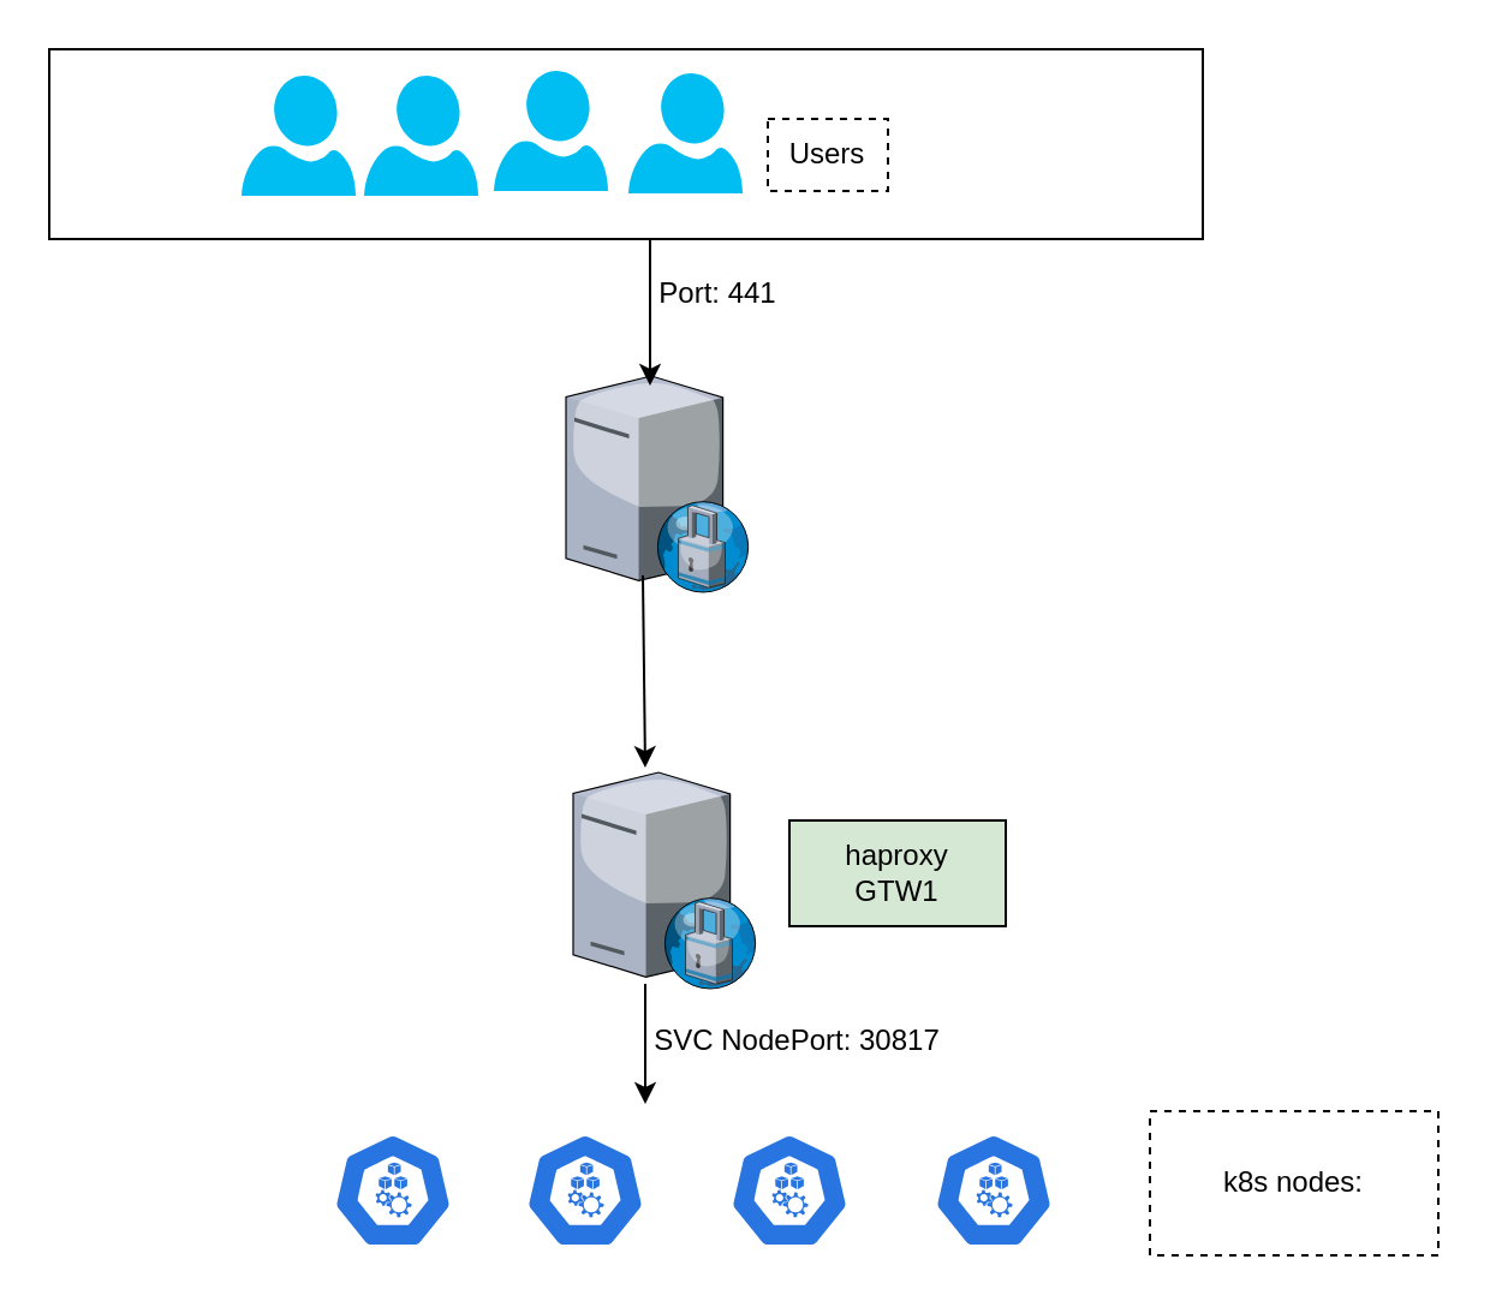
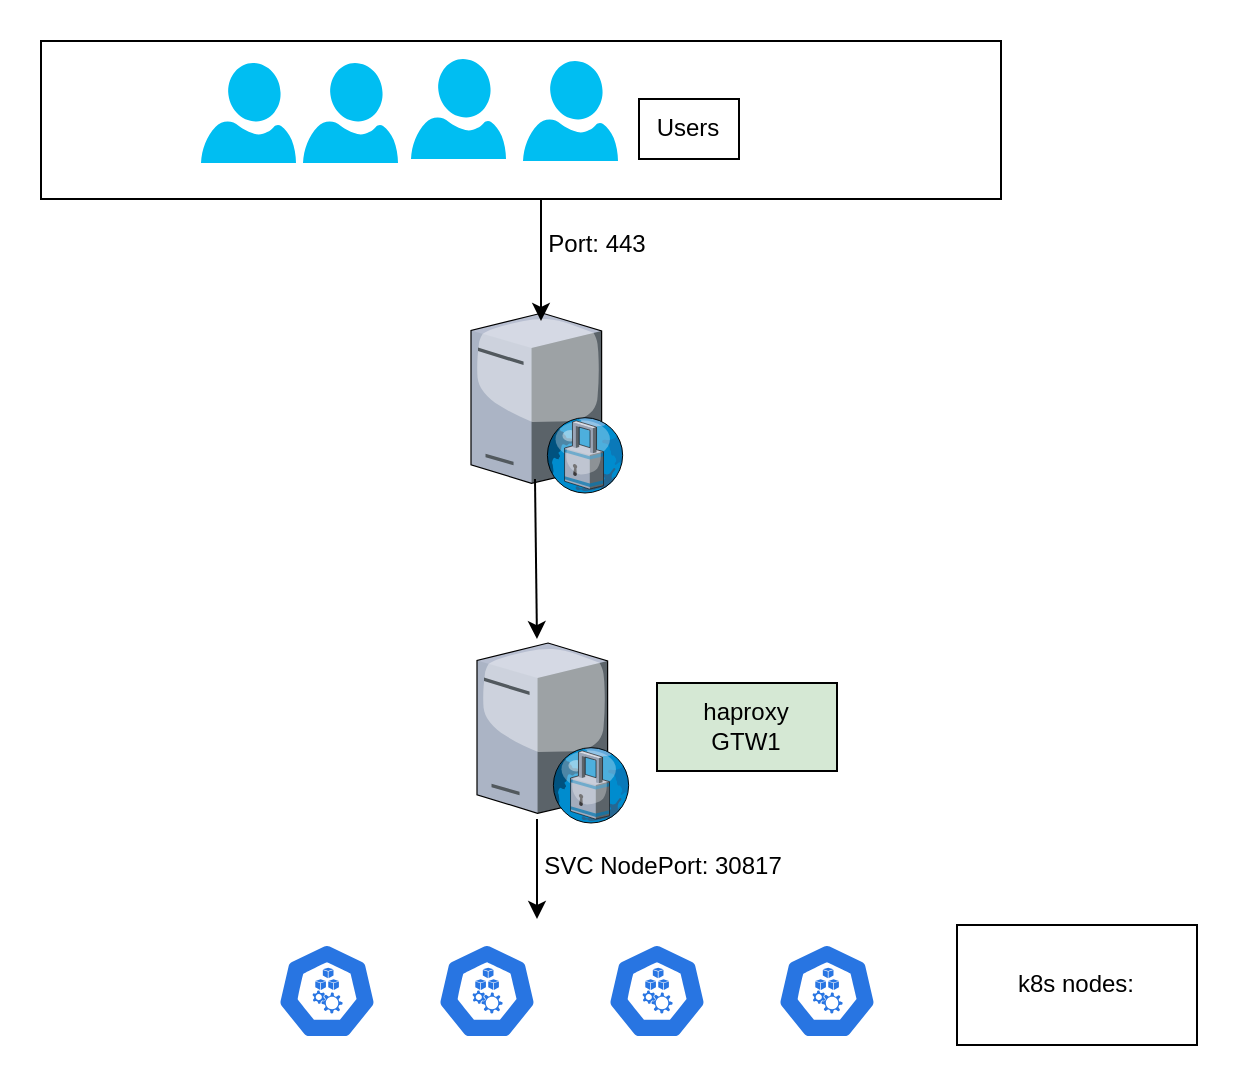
  <mxCell id="0" />
  <mxCell id="1" parent="0" />
  <mxCell id="2" value="" style="group" vertex="1" connectable="0" parent="1"><mxGeometry x="238" y="321" width="180" height="90" as="geometry" /></mxCell>
  <mxCell id="3" value="" style="verticalLabelPosition=bottom;sketch=0;aspect=fixed;html=1;verticalAlign=top;strokeColor=none;align=center;outlineConnect=0;shape=mxgraph.citrix.proxy_server;" vertex="1" parent="2"><mxGeometry width="76.5" height="90" as="geometry" /></mxCell>
  <mxCell id="4" value="haproxy&lt;br&gt;GTW1&lt;br&gt;" style="rounded=0;whiteSpace=wrap;html=1;fillColor=#d5e8d4;" vertex="1" parent="2"><mxGeometry x="90" y="20" width="90" height="44" as="geometry" /></mxCell>
  <mxCell id="5" style="edgeStyle=orthogonalEdgeStyle;rounded=0;orthogonalLoop=1;jettySize=auto;html=1;exitX=0.5;exitY=1;exitDx=0;exitDy=0;" edge="1" parent="2" source="4" target="4"><mxGeometry relative="1" as="geometry" /></mxCell>
  <mxCell id="6" value="" style="group" vertex="1" connectable="0" parent="1"><mxGeometry x="235" y="156" width="133" height="90" as="geometry" /></mxCell>
  <mxCell id="7" value="" style="verticalLabelPosition=bottom;sketch=0;aspect=fixed;html=1;verticalAlign=top;strokeColor=none;align=center;outlineConnect=0;shape=mxgraph.citrix.proxy_server;" vertex="1" parent="6"><mxGeometry width="76.5" height="90" as="geometry" /></mxCell>
  <mxCell id="8" value="" style="group" vertex="1" connectable="0" parent="1"><mxGeometry x="100" y="29" width="400" height="70" as="geometry" /></mxCell>
  <mxCell id="9" value="" style="rounded=0;whiteSpace=wrap;html=1;" vertex="1" parent="8"><mxGeometry x="-80" y="-9" width="480" height="79" as="geometry" /></mxCell>
  <mxCell id="10" value="" style="verticalLabelPosition=bottom;html=1;verticalAlign=top;align=center;strokeColor=none;fillColor=#00BEF2;shape=mxgraph.azure.user;" parent="8" vertex="1"><mxGeometry x="105" width="47.5" height="50" as="geometry" /></mxCell>
- <mxCell id="11" value="Users" style="rounded=0;whiteSpace=wrap;html=1;dashed=1;" vertex="1" parent="8"><mxGeometry x="219" y="20" width="50" height="30" as="geometry" /></mxCell>
+ <mxCell id="11" value="Users" style="rounded=0;whiteSpace=wrap;html=1;" vertex="1" parent="8"><mxGeometry x="219" y="20" width="50" height="30" as="geometry" /></mxCell>
  <mxCell id="12" value="" style="verticalLabelPosition=bottom;html=1;verticalAlign=top;align=center;strokeColor=none;fillColor=#00BEF2;shape=mxgraph.azure.user;" vertex="1" parent="8"><mxGeometry x="51" y="2" width="47.5" height="50" as="geometry" /></mxCell>
  <mxCell id="13" value="" style="verticalLabelPosition=bottom;html=1;verticalAlign=top;align=center;strokeColor=none;fillColor=#00BEF2;shape=mxgraph.azure.user;" vertex="1" parent="8"><mxGeometry x="161" y="1" width="47.5" height="50" as="geometry" /></mxCell>
  <mxCell id="14" value="" style="verticalLabelPosition=bottom;html=1;verticalAlign=top;align=center;strokeColor=none;fillColor=#00BEF2;shape=mxgraph.azure.user;" vertex="1" parent="8"><mxGeometry y="2" width="47.5" height="50" as="geometry" /></mxCell>
  <mxCell id="15" value="" style="group" vertex="1" connectable="0" parent="1"><mxGeometry x="138" y="462" width="460" height="60" as="geometry" /></mxCell>
  <mxCell id="16" value="" style="group" vertex="1" connectable="0" parent="15"><mxGeometry y="9" width="300" height="48" as="geometry" /></mxCell>
  <mxCell id="17" value="" style="sketch=0;html=1;dashed=0;whitespace=wrap;fillColor=#2875E2;strokeColor=#ffffff;points=[[0.005,0.63,0],[0.1,0.2,0],[0.9,0.2,0],[0.5,0,0],[0.995,0.63,0],[0.72,0.99,0],[0.5,1,0],[0.28,0.99,0]];verticalLabelPosition=bottom;align=center;verticalAlign=top;shape=mxgraph.kubernetes.icon;prIcon=node" vertex="1" parent="16"><mxGeometry x="80" width="50" height="48" as="geometry" /></mxCell>
  <mxCell id="18" value="" style="sketch=0;html=1;dashed=0;whitespace=wrap;fillColor=#2875E2;strokeColor=#ffffff;points=[[0.005,0.63,0],[0.1,0.2,0],[0.9,0.2,0],[0.5,0,0],[0.995,0.63,0],[0.72,0.99,0],[0.5,1,0],[0.28,0.99,0]];verticalLabelPosition=bottom;align=center;verticalAlign=top;shape=mxgraph.kubernetes.icon;prIcon=node" vertex="1" parent="16"><mxGeometry x="165" width="50" height="48" as="geometry" /></mxCell>
  <mxCell id="19" value="" style="sketch=0;html=1;dashed=0;whitespace=wrap;fillColor=#2875E2;strokeColor=#ffffff;points=[[0.005,0.63,0],[0.1,0.2,0],[0.9,0.2,0],[0.5,0,0],[0.995,0.63,0],[0.72,0.99,0],[0.5,1,0],[0.28,0.99,0]];verticalLabelPosition=bottom;align=center;verticalAlign=top;shape=mxgraph.kubernetes.icon;prIcon=node" vertex="1" parent="16"><mxGeometry width="50" height="48" as="geometry" /></mxCell>
  <mxCell id="20" value="" style="sketch=0;html=1;dashed=0;whitespace=wrap;fillColor=#2875E2;strokeColor=#ffffff;points=[[0.005,0.63,0],[0.1,0.2,0],[0.9,0.2,0],[0.5,0,0],[0.995,0.63,0],[0.72,0.99,0],[0.5,1,0],[0.28,0.99,0]];verticalLabelPosition=bottom;align=center;verticalAlign=top;shape=mxgraph.kubernetes.icon;prIcon=node" vertex="1" parent="16"><mxGeometry x="250" width="50" height="48" as="geometry" /></mxCell>
- <mxCell id="21" value="k8s nodes:&lt;br&gt;" style="rounded=0;whiteSpace=wrap;html=1;dashed=1;" vertex="1" parent="15"><mxGeometry x="340" width="120" height="60" as="geometry" /></mxCell>
+ <mxCell id="21" value="k8s nodes:&lt;br&gt;" style="rounded=0;whiteSpace=wrap;html=1;" vertex="1" parent="15"><mxGeometry x="340" width="120" height="60" as="geometry" /></mxCell>
  <mxCell id="22" value="" style="endArrow=classic;html=1;rounded=0;" edge="1" parent="1"><mxGeometry width="50" height="50" relative="1" as="geometry"><mxPoint x="268" y="409" as="sourcePoint" /><mxPoint x="268" y="459" as="targetPoint" /></mxGeometry></mxCell>
  <mxCell id="23" value="" style="endArrow=classic;html=1;rounded=0;" edge="1" parent="1"><mxGeometry width="50" height="50" relative="1" as="geometry"><mxPoint x="270" y="99" as="sourcePoint" /><mxPoint x="270" y="160" as="targetPoint" /></mxGeometry></mxCell>
- <mxCell id="24" value="Port: 441" style="text;html=1;align=center;verticalAlign=middle;resizable=0;points=[];autosize=1;strokeColor=none;fillColor=none;" vertex="1" parent="1"><mxGeometry x="263" y="107" width="70" height="30" as="geometry" /></mxCell>
+ <mxCell id="24" value="Port: 443" style="text;html=1;align=center;verticalAlign=middle;resizable=0;points=[];autosize=1;strokeColor=none;fillColor=none;" vertex="1" parent="1"><mxGeometry x="263" y="107" width="70" height="30" as="geometry" /></mxCell>
  <mxCell id="25" value="SVC NodePort: 30817" style="text;html=1;align=center;verticalAlign=middle;resizable=0;points=[];autosize=1;strokeColor=none;fillColor=none;" vertex="1" parent="1"><mxGeometry x="261" y="418" width="140" height="30" as="geometry" /></mxCell>
  <mxCell id="26" value="" style="endArrow=classic;html=1;rounded=0;entryX=0.392;entryY=-0.022;entryDx=0;entryDy=0;entryPerimeter=0;" edge="1" parent="1" target="3"><mxGeometry width="50" height="50" relative="1" as="geometry"><mxPoint x="267" y="239" as="sourcePoint" /><mxPoint x="267" y="300" as="targetPoint" /></mxGeometry></mxCell>
